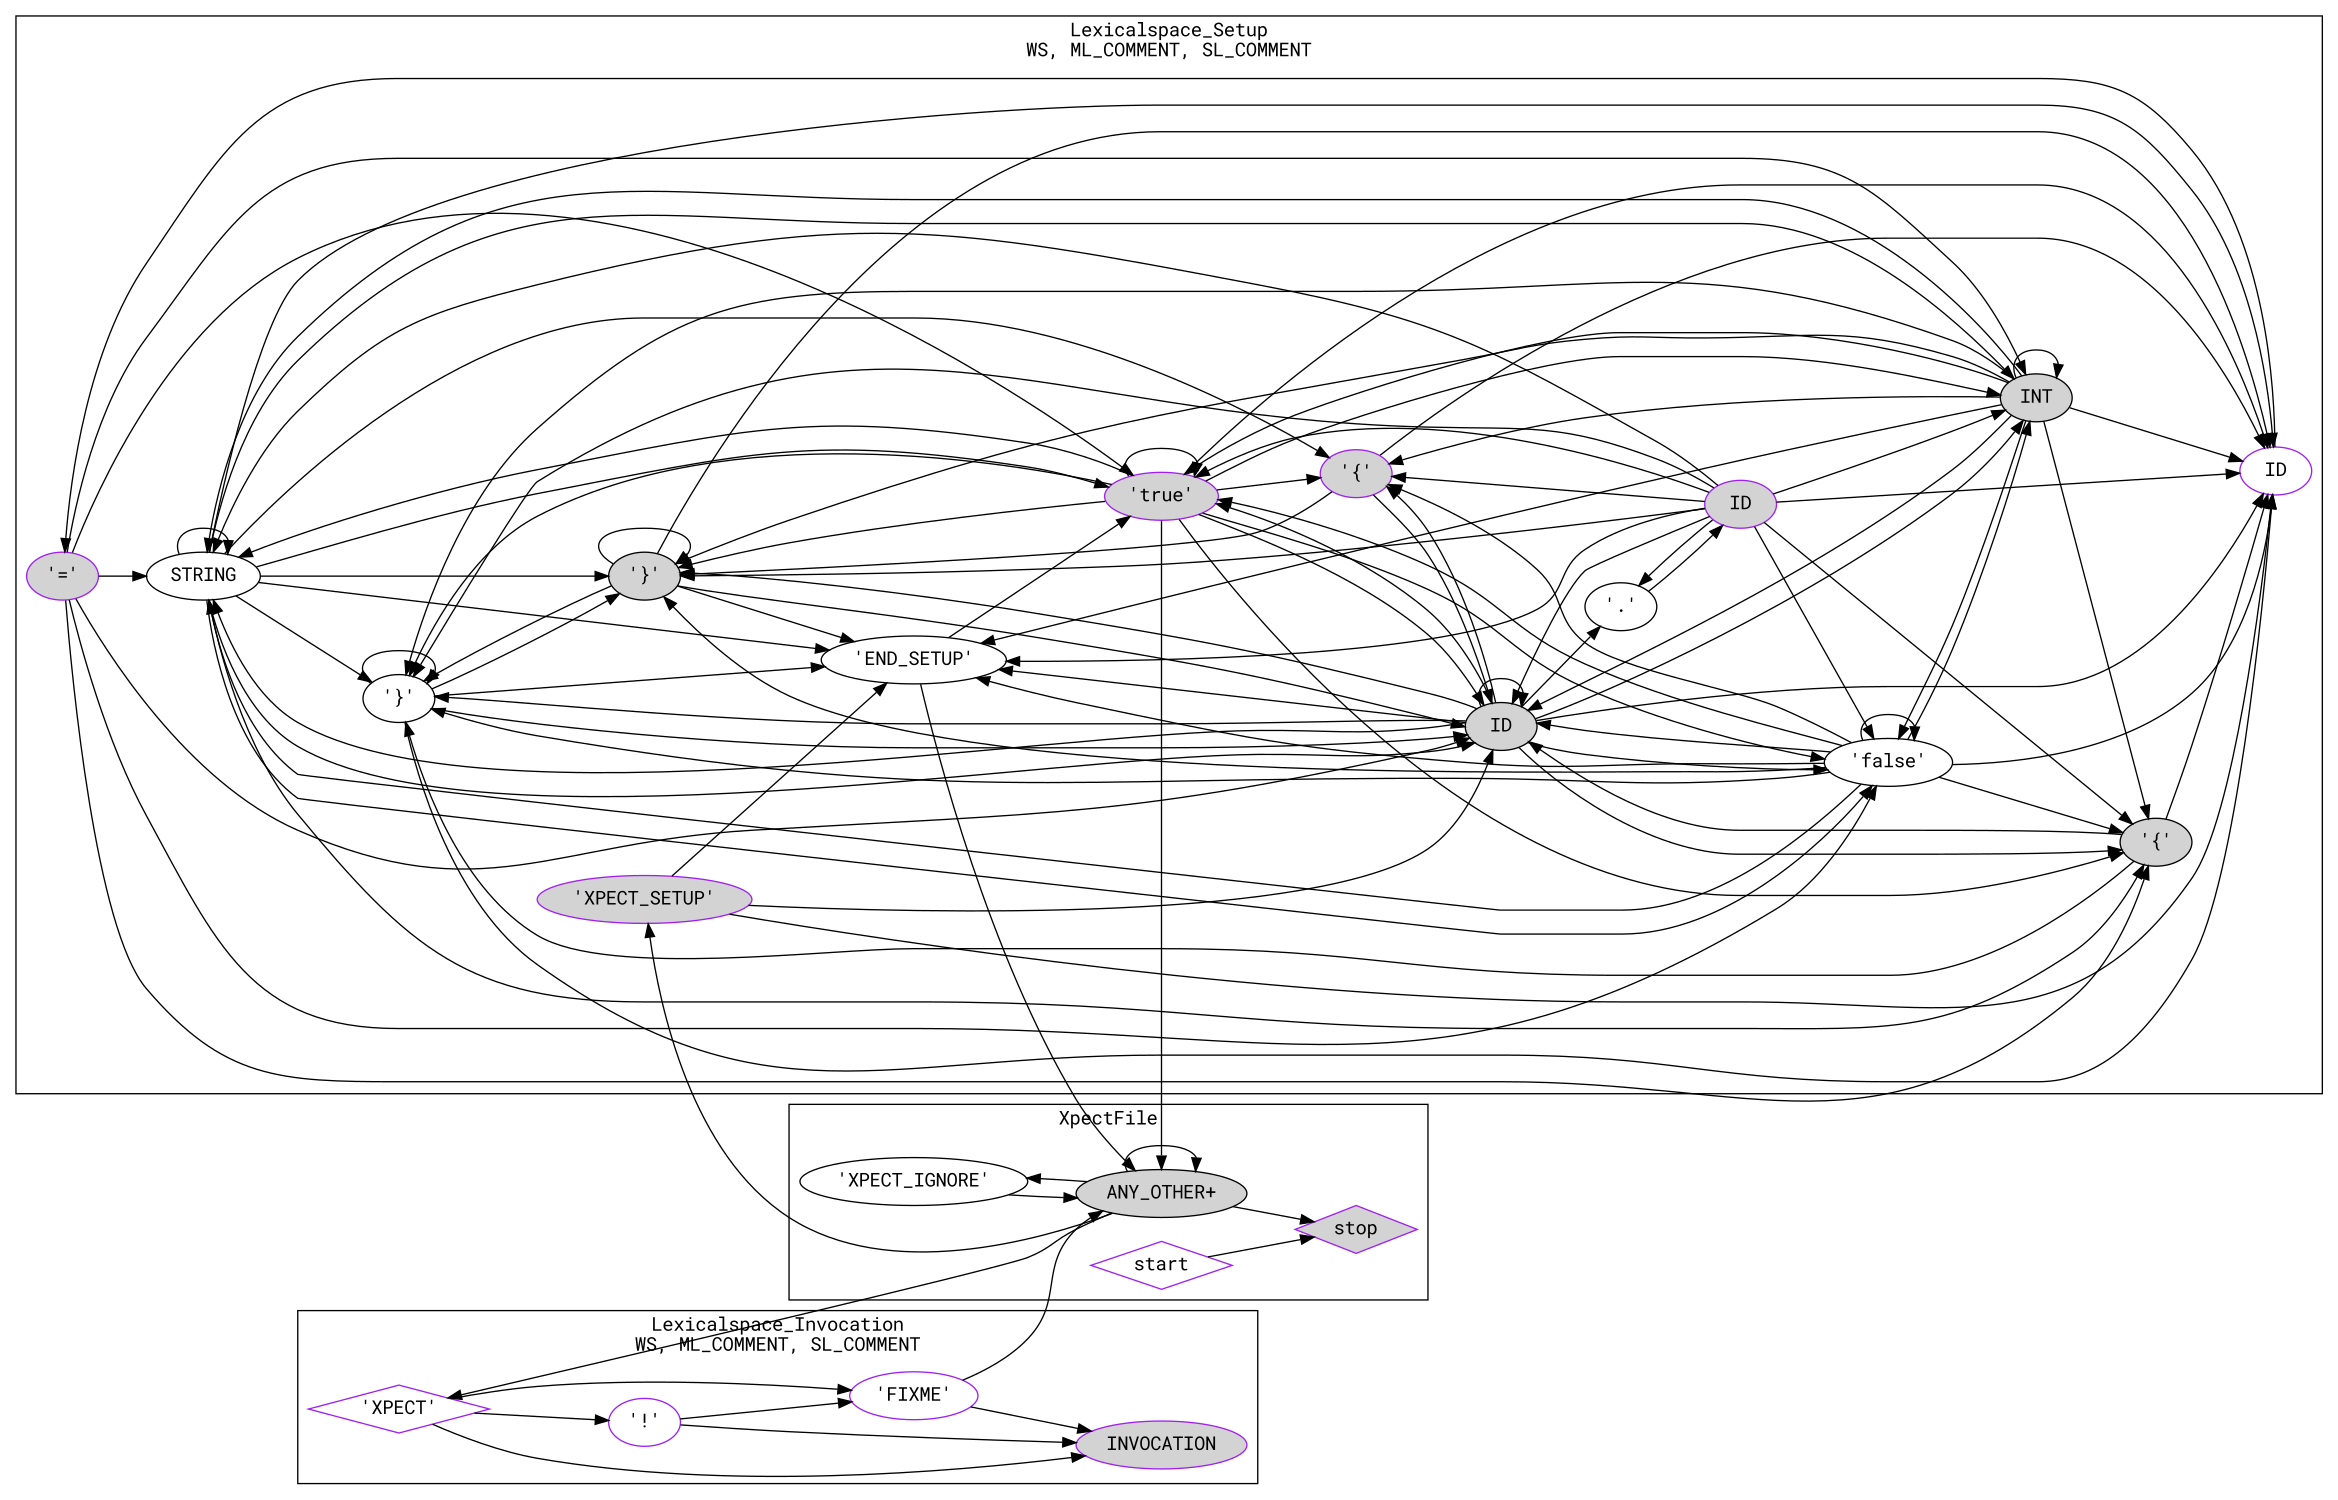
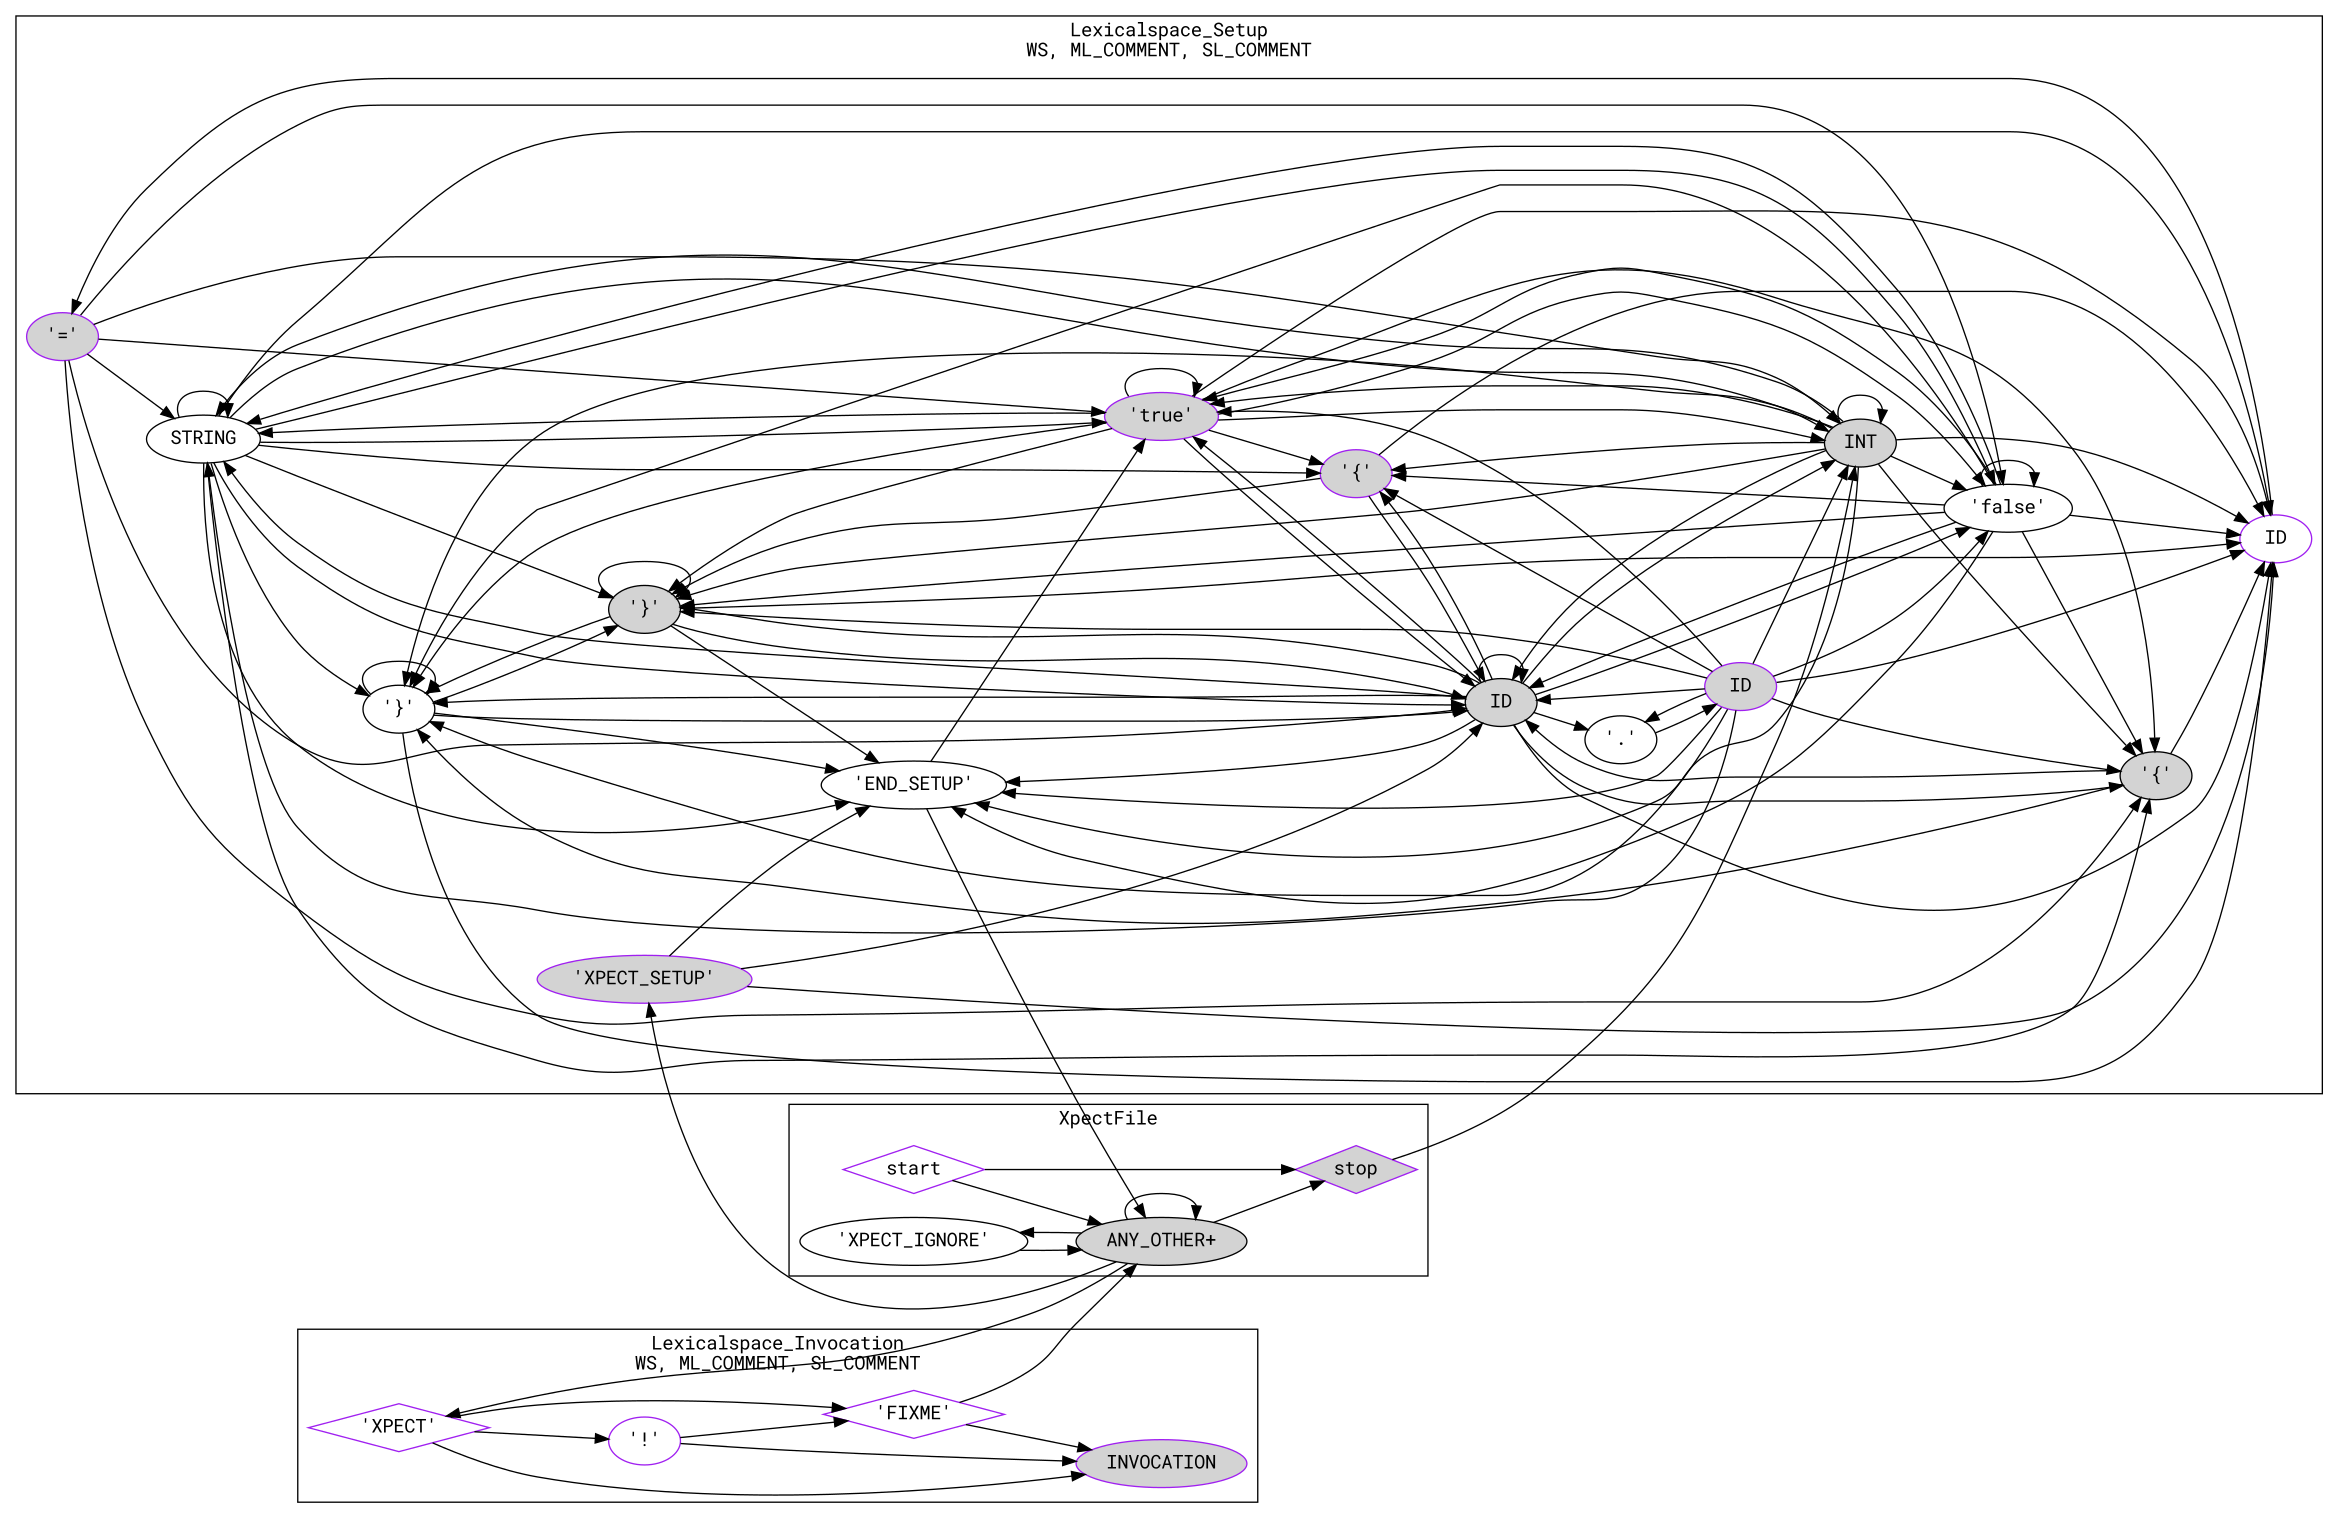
  digraph {
    fontname="Roboto Mono"
    rankdir=LR
    node [color=purple fillcolor=lightgrey fontname="Roboto Mono" style=filled]
    edge [fontname="Roboto Mono"]
    n1 [color=black fillcolor=white label="'XPECT_IGNORE'"]
    n2 [color=black label="ANY_OTHER+"]
    n3 [label=stop shape=diamond]
    n4 [fillcolor=white label=start shape=diamond]
    n5 [label="'='"]
    n6 [color=black fillcolor=white label="'}'"]
    n7 [fillcolor=white label=ID]
    n8 [color=black label="'}'"]
    n9 [color=black fillcolor=white label=STRING]
    n10 [label=ID]
    n11 [color=black label=ID]
    n12 [color=black fillcolor=white label="'END_SETUP'"]
    n13 [color=black label=INT]
    n14 [label="'true'"]
    n15 [color=black label="'{'"]
    n16 [color=black fillcolor=white label="'false'"]
    n17 [color=black fillcolor=white label="'.'"]
    n18 [label="'XPECT_SETUP'"]
    n19 [label="'{'"]
    n20 [fillcolor=white label="'XPECT'" shape=diamond]
-   n21 [fillcolor=white label="'FIXME'"]
+   n21 [fillcolor=white label="'FIXME'" shape=diamond]
    n22 [label=INVOCATION]
    n23 [fillcolor=white label="'!'"]
    subgraph cluster_1 {
      label="XpectFile\n"
      n1
      n2
      n3
      n4
    }
    subgraph cluster_2 {
      label="Lexicalspace_Setup\nWS, ML_COMMENT, SL_COMMENT"
      n5
      n6
      n7
      n8
      n9
      n10
      n11
      n12
      n13
      n14
      n15
      n16
      n17
      n18
      n19
    }
    subgraph cluster_3 {
      label="Lexicalspace_Invocation\nWS, ML_COMMENT, SL_COMMENT"
      n20
      n21
      n22
      n23
    }
    n1 -> n2
    n2 -> n1
    n2 -> n2
    n2 -> n3
    n2 -> n18
    n2 -> n20
-   n14 -> n2
+   n4 -> n2
    n4 -> n3
    n5 -> n9
    n5 -> n11
    n5 -> n13
    n5 -> n14
    n5 -> n15
    n5 -> n16
    n6 -> n6
    n6 -> n7
    n6 -> n8
    n6 -> n11
    n6 -> n12
    n7 -> n5
    n8 -> n6
    n8 -> n7
    n8 -> n8
    n8 -> n11
    n8 -> n12
    n9 -> n6
    n9 -> n7
    n9 -> n8
    n9 -> n9
    n9 -> n11
    n9 -> n12
    n9 -> n13
    n9 -> n14
    n9 -> n15
    n9 -> n16
    n9 -> n19
    n10 -> n6
    n10 -> n7
    n10 -> n8
    n10 -> n9
    n10 -> n11
    n10 -> n12
    n10 -> n13
    n10 -> n14
    n10 -> n15
    n10 -> n16
    n10 -> n17
    n10 -> n19
    n11 -> n6
    n11 -> n7
    n11 -> n8
    n11 -> n9
    n11 -> n11
    n11 -> n12
    n11 -> n13
    n11 -> n14
    n11 -> n15
    n11 -> n16
    n11 -> n17
    n11 -> n19
    n12 -> n2
    n12 -> n14
    n13 -> n6
    n13 -> n7
    n13 -> n8
    n13 -> n9
    n13 -> n11
    n13 -> n12
    n13 -> n13
    n13 -> n14
    n13 -> n15
    n13 -> n16
    n13 -> n19
    n14 -> n6
    n14 -> n7
    n14 -> n8
    n14 -> n9
    n14 -> n11
    n14 -> n13
    n14 -> n14
    n14 -> n15
    n14 -> n16
    n14 -> n19
    n15 -> n6
    n15 -> n7
    n15 -> n11
    n16 -> n6
    n16 -> n7
    n16 -> n8
    n16 -> n9
    n16 -> n11
    n16 -> n12
-   n16 -> n13
+   n3 -> n13
    n16 -> n14
    n16 -> n15
    n16 -> n16
    n16 -> n19
    n17 -> n10
    n18 -> n7
    n18 -> n11
    n18 -> n12
    n19 -> n7
    n19 -> n8
    n19 -> n11
    n20 -> n21
    n20 -> n22
    n20 -> n23
    n21 -> n2
    n21 -> n22
    n23 -> n21
    n23 -> n22
  }
